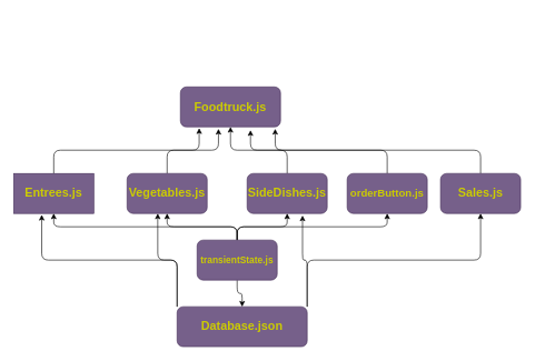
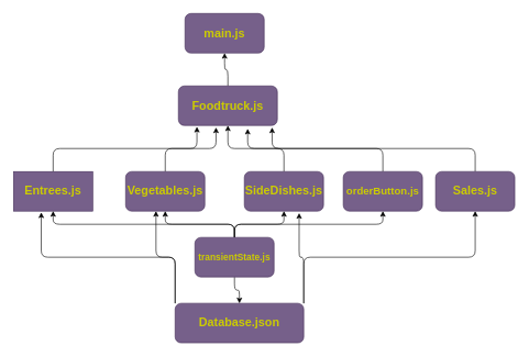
  <mxCell id="0" />
  <mxCell id="1" parent="0" />
+ <mxCell id="2" value="&lt;font size=&quot;1&quot; color=&quot;#cccc00&quot;&gt;&lt;b style=&quot;font-size: 18px;&quot;&gt;main.js&lt;/b&gt;&lt;/font&gt;" style="whiteSpace=wrap;html=1;fillColor=#76608a;fontColor=#ffffff;strokeColor=#432D57;rounded=1;" parent="1" vertex="1"><mxGeometry x="280" y="20" width="120" height="60" as="geometry" /></mxCell>
  <mxCell id="3" style="edgeStyle=orthogonalEdgeStyle;html=1;exitX=0;exitY=0;exitDx=0;exitDy=0;entryX=0.35;entryY=1.033;entryDx=0;entryDy=0;entryPerimeter=0;fontSize=16;fontColor=#CCCC00;" parent="1" source="7" target="11" edge="1"><mxGeometry relative="1" as="geometry" /></mxCell>
  <mxCell id="4" style="edgeStyle=orthogonalEdgeStyle;html=1;exitX=0;exitY=0;exitDx=0;exitDy=0;entryX=0.383;entryY=1;entryDx=0;entryDy=0;entryPerimeter=0;fontSize=16;fontColor=#CCCC00;" parent="1" source="7" target="13" edge="1"><mxGeometry relative="1" as="geometry" /></mxCell>
  <mxCell id="5" style="edgeStyle=orthogonalEdgeStyle;html=1;exitX=1;exitY=0;exitDx=0;exitDy=0;entryX=0.692;entryY=1.05;entryDx=0;entryDy=0;entryPerimeter=0;fontSize=16;fontColor=#CCCC00;" parent="1" source="7" target="15" edge="1"><mxGeometry relative="1" as="geometry" /></mxCell>
  <mxCell id="6" style="edgeStyle=orthogonalEdgeStyle;html=1;exitX=1;exitY=0;exitDx=0;exitDy=0;entryX=0.5;entryY=1;entryDx=0;entryDy=0;fontSize=16;fontColor=#CCCC00;" parent="1" source="7" target="23" edge="1"><mxGeometry relative="1" as="geometry" /></mxCell>
  <mxCell id="7" value="&lt;font size=&quot;1&quot; color=&quot;#cccc00&quot;&gt;&lt;b style=&quot;font-size: 18px;&quot;&gt;Database.json&lt;/b&gt;&lt;/font&gt;" style="whiteSpace=wrap;html=1;fillColor=#76608a;fontColor=#ffffff;strokeColor=#432D57;rounded=1;" parent="1" vertex="1"><mxGeometry x="265" y="460" width="195" height="60" as="geometry" /></mxCell>
+ <mxCell id="8" style="edgeStyle=orthogonalEdgeStyle;html=1;entryX=0.5;entryY=1;entryDx=0;entryDy=0;fontSize=16;fontColor=#CCCC00;" parent="1" source="9" target="2" edge="1"><mxGeometry relative="1" as="geometry" /></mxCell>
  <mxCell id="9" value="&lt;font size=&quot;1&quot; color=&quot;#cccc00&quot;&gt;&lt;b style=&quot;font-size: 18px;&quot;&gt;Foodtruck.js&lt;/b&gt;&lt;/font&gt;" style="whiteSpace=wrap;html=1;fillColor=#76608a;fontColor=#ffffff;strokeColor=#432D57;rounded=1;" parent="1" vertex="1"><mxGeometry x="270" y="130" width="150" height="60" as="geometry" /></mxCell>
  <mxCell id="10" style="edgeStyle=orthogonalEdgeStyle;html=1;exitX=0.5;exitY=0;exitDx=0;exitDy=0;entryX=0.187;entryY=1.033;entryDx=0;entryDy=0;entryPerimeter=0;fontSize=16;fontColor=#CCCC00;" parent="1" source="11" target="9" edge="1"><mxGeometry relative="1" as="geometry" /></mxCell>
  <mxCell id="11" value="&lt;font size=&quot;1&quot; color=&quot;#cccc00&quot;&gt;&lt;b style=&quot;font-size: 18px;&quot;&gt;Entrees.js&lt;/b&gt;&lt;/font&gt;" style="whiteSpace=wrap;html=1;fillColor=#76608a;fontColor=#ffffff;strokeColor=#432D57;rounded=0;" parent="1" vertex="1"><mxGeometry x="20" y="260" width="120" height="60" as="geometry" /></mxCell>
  <mxCell id="12" style="edgeStyle=orthogonalEdgeStyle;html=1;exitX=0.5;exitY=0;exitDx=0;exitDy=0;entryX=0.38;entryY=1.05;entryDx=0;entryDy=0;entryPerimeter=0;fontSize=16;fontColor=#CCCC00;" parent="1" source="13" target="9" edge="1"><mxGeometry relative="1" as="geometry" /></mxCell>
  <mxCell id="13" value="&lt;font size=&quot;1&quot; color=&quot;#cccc00&quot;&gt;&lt;b style=&quot;font-size: 18px;&quot;&gt;Vegetables.js&lt;/b&gt;&lt;/font&gt;" style="whiteSpace=wrap;html=1;fillColor=#76608a;fontColor=#ffffff;strokeColor=#432D57;rounded=1;" parent="1" vertex="1"><mxGeometry x="190" y="260" width="120" height="60" as="geometry" /></mxCell>
  <mxCell id="14" style="edgeStyle=orthogonalEdgeStyle;html=1;exitX=0.5;exitY=0;exitDx=0;exitDy=0;entryX=0.5;entryY=1;entryDx=0;entryDy=0;fontSize=16;fontColor=#CCCC00;" parent="1" source="15" target="9" edge="1"><mxGeometry relative="1" as="geometry" /></mxCell>
  <mxCell id="15" value="&lt;font color=&quot;#cccc00&quot;&gt;&lt;span style=&quot;font-size: 18px;&quot;&gt;&lt;b&gt;SideDishes.js&lt;/b&gt;&lt;/span&gt;&lt;/font&gt;" style="whiteSpace=wrap;html=1;fillColor=#76608a;fontColor=#ffffff;strokeColor=#432D57;rounded=1;" parent="1" vertex="1"><mxGeometry x="370" y="260" width="120" height="60" as="geometry" /></mxCell>
  <mxCell id="16" style="edgeStyle=orthogonalEdgeStyle;html=1;exitX=0.5;exitY=0;exitDx=0;exitDy=0;entryX=0.5;entryY=1;entryDx=0;entryDy=0;fontSize=16;fontColor=#CCCC00;" parent="1" source="21" target="11" edge="1"><mxGeometry relative="1" as="geometry" /></mxCell>
  <mxCell id="17" style="edgeStyle=orthogonalEdgeStyle;html=1;exitX=0.5;exitY=0;exitDx=0;exitDy=0;fontSize=16;fontColor=#CCCC00;" parent="1" source="21" target="13" edge="1"><mxGeometry relative="1" as="geometry" /></mxCell>
  <mxCell id="18" style="edgeStyle=orthogonalEdgeStyle;html=1;exitX=0.5;exitY=0;exitDx=0;exitDy=0;entryX=0.5;entryY=1;entryDx=0;entryDy=0;fontSize=16;fontColor=#CCCC00;" parent="1" source="21" target="15" edge="1"><mxGeometry relative="1" as="geometry" /></mxCell>
  <mxCell id="19" style="edgeStyle=orthogonalEdgeStyle;html=1;exitX=0.5;exitY=0;exitDx=0;exitDy=0;entryX=0.5;entryY=1;entryDx=0;entryDy=0;fontSize=16;fontColor=#CCCC00;" parent="1" source="21" target="25" edge="1"><mxGeometry relative="1" as="geometry" /></mxCell>
  <mxCell id="20" style="edgeStyle=orthogonalEdgeStyle;html=1;exitX=0.5;exitY=1;exitDx=0;exitDy=0;entryX=0.5;entryY=0;entryDx=0;entryDy=0;fontSize=16;fontColor=#CCCC00;" parent="1" source="21" target="7" edge="1"><mxGeometry relative="1" as="geometry" /></mxCell>
  <mxCell id="21" value="&lt;font size=&quot;1&quot; color=&quot;#cccc00&quot;&gt;&lt;b style=&quot;font-size: 14px;&quot;&gt;transientState.js&lt;/b&gt;&lt;/font&gt;" style="whiteSpace=wrap;html=1;fillColor=#76608a;fontColor=#ffffff;strokeColor=#432D57;rounded=1;" parent="1" vertex="1"><mxGeometry x="295" y="360" width="120" height="60" as="geometry" /></mxCell>
  <mxCell id="22" style="edgeStyle=orthogonalEdgeStyle;html=1;exitX=0.5;exitY=0;exitDx=0;exitDy=0;entryX=0.947;entryY=1.05;entryDx=0;entryDy=0;fontSize=16;fontColor=#CCCC00;entryPerimeter=0;" parent="1" source="23" target="9" edge="1"><mxGeometry relative="1" as="geometry" /></mxCell>
  <mxCell id="23" value="&lt;font size=&quot;1&quot; color=&quot;#cccc00&quot;&gt;&lt;b style=&quot;font-size: 18px;&quot;&gt;Sales.js&lt;/b&gt;&lt;/font&gt;" style="whiteSpace=wrap;html=1;fillColor=#76608a;fontColor=#ffffff;strokeColor=#432D57;rounded=1;" parent="1" vertex="1"><mxGeometry x="660" y="260" width="120" height="60" as="geometry" /></mxCell>
  <mxCell id="24" style="edgeStyle=orthogonalEdgeStyle;html=1;exitX=0.5;exitY=0;exitDx=0;exitDy=0;entryX=0.7;entryY=1.083;entryDx=0;entryDy=0;entryPerimeter=0;fontSize=16;fontColor=#CCCC00;" parent="1" source="25" target="9" edge="1"><mxGeometry relative="1" as="geometry" /></mxCell>
  <mxCell id="25" value="&lt;font size=&quot;1&quot; color=&quot;#cccc00&quot;&gt;&lt;b style=&quot;font-size: 16px;&quot;&gt;orderButton.js&lt;/b&gt;&lt;/font&gt;" style="whiteSpace=wrap;html=1;fillColor=#76608a;fontColor=#ffffff;strokeColor=#432D57;rounded=1;" parent="1" vertex="1"><mxGeometry x="520" y="260" width="120" height="60" as="geometry" /></mxCell>
